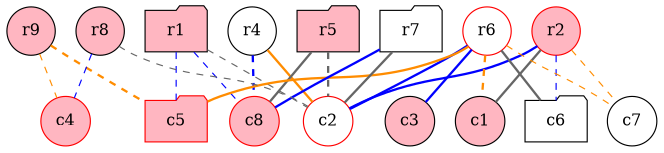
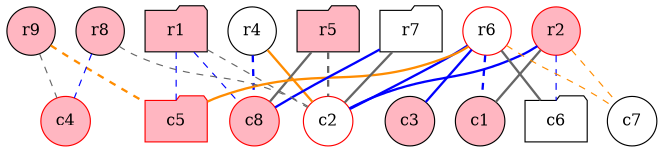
  graph {
    node [fillcolor=lightpink shape=circle style=filled]
    edge [color=blue style=dashed]
    c2 [color=red fillcolor=white]
    r1 [shape=folder]
    c5 [color=red shape=folder]
    c8 [color=red]
    c4 [color=red]
    r2 [color=red]
    c1
    c6 [fillcolor=white shape=folder]
    c7 [fillcolor=white]
    n10 [label=r9]
    r4 [fillcolor=white]
    r5 [shape=folder]
    r6 [color=red fillcolor=white]
    c3
    r7 [fillcolor=white shape=folder]
    r8
    r1 -- c2 [color=gray40]
    r1 -- c5
    r1 -- c8
    r2 -- c2 [style=bold]
    r2 -- c1 [color=gray40 style=bold]
    r2 -- c6
    r2 -- c7 [color=darkorange]
    n10 -- c5 [color=darkorange penwidth=2]
-   n10 -- c4 [color=darkorange]
+   n10 -- c4 [color=gray40]
    r4 -- c2 [color=darkorange style=bold]
    r4 -- c8 [penwidth=2]
    r5 -- c2 [color=gray40 penwidth=2]
    r5 -- c8 [color=gray40 style=bold]
    r6 -- c2 [style=bold]
    r6 -- c5 [color=darkorange style=bold]
-   r6 -- c1 [color=darkorange penwidth=2]
+   r6 -- c1 [penwidth=2]
    r6 -- c6 [color=gray40 style=bold]
    r6 -- c7 [color=darkorange]
    r6 -- c3 [style=bold]
    r7 -- c2 [color=gray40 style=bold]
    r7 -- c8 [style=bold]
    r8 -- c2 [color=gray40]
    r8 -- c4
  }
